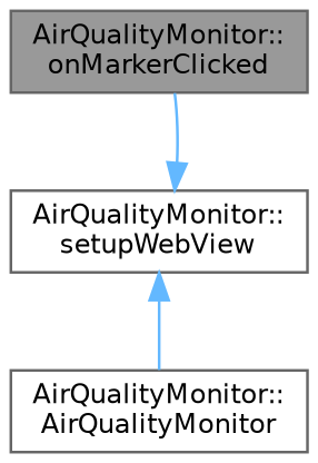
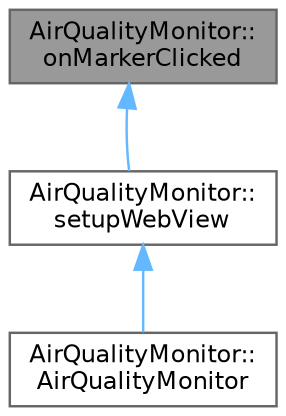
  digraph {
    rankdir=TB
    node [color=grey40 fillcolor=white fontname=Helvetica fontsize=10 shape=box style=filled]
    edge [color=steelblue1 dir=back fontname=Helvetica fontsize=10 labelfontname=Helvetica labelfontsize=10 style=solid]
    n1 [color=gray40 fillcolor=grey60 fontcolor=black height=0.2 label="AirQualityMonitor::\lonMarkerClicked" width=0.4]
    n2 [height=0.2 label="AirQualityMonitor::\lsetupWebView" width=0.4]
    n3 [height=0.2 label="AirQualityMonitor::\lAirQualityMonitor" width=0.4]
-   n2 -> n1
+   n1 -> n2
    n2 -> n3
  }
